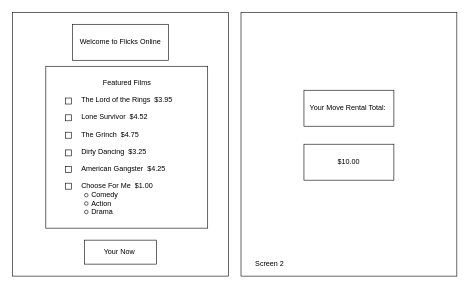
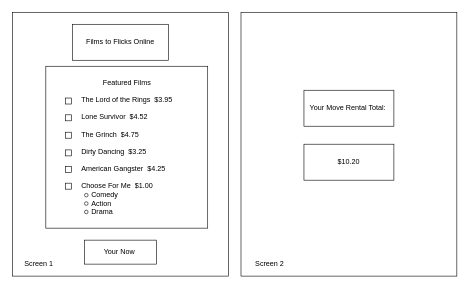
  <mxCell id="0" />
  <mxCell id="1" parent="0" />
  <mxCell id="2" value="" style="rounded=0;whiteSpace=wrap;html=1;" vertex="1" parent="1"><mxGeometry x="401" y="20" width="360" height="440" as="geometry" /></mxCell>
  <mxCell id="3" value="" style="rounded=0;whiteSpace=wrap;html=1;" vertex="1" parent="1"><mxGeometry x="20" y="20" width="360" height="440" as="geometry" /></mxCell>
- <mxCell id="4" value="Welcome to Flicks Online" style="rounded=0;whiteSpace=wrap;html=1;" vertex="1" parent="1"><mxGeometry x="120" y="40" width="160" height="60" as="geometry" /></mxCell>
+ <mxCell id="4" value="Films to Flicks Online" style="rounded=0;whiteSpace=wrap;html=1;" vertex="1" parent="1"><mxGeometry x="120" y="40" width="160" height="60" as="geometry" /></mxCell>
  <mxCell id="5" value="&lt;br&gt;Featured Films&lt;br&gt;&lt;br&gt;&lt;div style=&quot;text-align: left&quot;&gt;&lt;span&gt;The Lord of the Rings&amp;nbsp; $3.95&lt;/span&gt;&lt;/div&gt;&lt;div style=&quot;text-align: left&quot;&gt;&lt;span&gt;&lt;br&gt;&lt;/span&gt;&lt;/div&gt;&lt;div style=&quot;text-align: left&quot;&gt;&lt;span&gt;Lone Survivor&amp;nbsp; $4.52&lt;/span&gt;&lt;/div&gt;&lt;div style=&quot;text-align: left&quot;&gt;&lt;span&gt;&lt;br&gt;&lt;/span&gt;&lt;/div&gt;&lt;div style=&quot;text-align: left&quot;&gt;&lt;span&gt;The Grinch&amp;nbsp; $4.75&lt;/span&gt;&lt;/div&gt;&lt;div style=&quot;text-align: left&quot;&gt;&lt;br&gt;&lt;/div&gt;&lt;div style=&quot;text-align: left&quot;&gt;&lt;span&gt;Dirty Dancing&amp;nbsp; $3.25&lt;/span&gt;&lt;/div&gt;&lt;div style=&quot;text-align: left&quot;&gt;&lt;br&gt;&lt;/div&gt;&lt;div style=&quot;text-align: left&quot;&gt;&lt;span&gt;American Gangster&amp;nbsp; $4.25&lt;/span&gt;&lt;/div&gt;&lt;div style=&quot;text-align: left&quot;&gt;&lt;br&gt;&lt;/div&gt;&lt;div style=&quot;text-align: left&quot;&gt;&lt;span&gt;Choose For Me&amp;nbsp; $1.00&lt;/span&gt;&lt;/div&gt;&lt;div style=&quot;text-align: left&quot;&gt;&lt;span&gt;&amp;nbsp; &amp;nbsp; &amp;nbsp;Comedy&lt;/span&gt;&lt;/div&gt;&lt;div style=&quot;text-align: left&quot;&gt;&lt;span&gt;&amp;nbsp; &amp;nbsp; &amp;nbsp;Action&lt;/span&gt;&lt;/div&gt;&lt;div style=&quot;text-align: left&quot;&gt;&lt;span&gt;&amp;nbsp; &amp;nbsp; &amp;nbsp;Drama&lt;/span&gt;&lt;/div&gt;&lt;div style=&quot;text-align: left&quot;&gt;&lt;span&gt;&lt;br&gt;&lt;/span&gt;&lt;/div&gt;" style="whiteSpace=wrap;html=1;aspect=fixed;" vertex="1" parent="1"><mxGeometry x="75.5" y="110" width="270" height="270" as="geometry" /></mxCell>
  <mxCell id="6" value="" style="rounded=0;whiteSpace=wrap;html=1;" vertex="1" parent="1"><mxGeometry x="108" y="191" width="10" height="10" as="geometry" /></mxCell>
  <mxCell id="7" value="" style="rounded=0;whiteSpace=wrap;html=1;" vertex="1" parent="1"><mxGeometry x="108" y="220" width="10" height="10" as="geometry" /></mxCell>
  <mxCell id="8" value="" style="rounded=0;whiteSpace=wrap;html=1;" vertex="1" parent="1"><mxGeometry x="108" y="249.5" width="10" height="10" as="geometry" /></mxCell>
  <mxCell id="9" value="" style="rounded=0;whiteSpace=wrap;html=1;" vertex="1" parent="1"><mxGeometry x="108" y="277" width="10" height="10" as="geometry" /></mxCell>
  <mxCell id="10" value="" style="rounded=0;whiteSpace=wrap;html=1;" vertex="1" parent="1"><mxGeometry x="108" y="305" width="10" height="10" as="geometry" /></mxCell>
  <mxCell id="11" value="" style="rounded=0;whiteSpace=wrap;html=1;" vertex="1" parent="1"><mxGeometry x="108" y="163" width="10" height="10" as="geometry" /></mxCell>
  <mxCell id="12" value="" style="ellipse;whiteSpace=wrap;html=1;aspect=fixed;" vertex="1" parent="1"><mxGeometry x="140" y="322" width="6" height="6" as="geometry" /></mxCell>
  <mxCell id="13" value="Your Move Rental Total:&amp;nbsp;" style="rounded=0;whiteSpace=wrap;html=1;" vertex="1" parent="1"><mxGeometry x="506" y="150" width="150" height="60" as="geometry" /></mxCell>
- <mxCell id="14" value="$10.00" style="rounded=0;whiteSpace=wrap;html=1;" vertex="1" parent="1"><mxGeometry x="506" y="240" width="150" height="60" as="geometry" /></mxCell>
+ <mxCell id="14" value="$10.20" style="rounded=0;whiteSpace=wrap;html=1;" vertex="1" parent="1"><mxGeometry x="506" y="240" width="150" height="60" as="geometry" /></mxCell>
  <mxCell id="15" value="Your Now&amp;nbsp;" style="rounded=0;whiteSpace=wrap;html=1;" vertex="1" parent="1"><mxGeometry x="140" y="400" width="120" height="40" as="geometry" /></mxCell>
  <mxCell id="16" value="" style="ellipse;whiteSpace=wrap;html=1;aspect=fixed;" vertex="1" parent="1"><mxGeometry x="140" y="336" width="6" height="6" as="geometry" /></mxCell>
  <mxCell id="17" value="" style="ellipse;whiteSpace=wrap;html=1;aspect=fixed;" vertex="1" parent="1"><mxGeometry x="140" y="350" width="6" height="6" as="geometry" /></mxCell>
+ <mxCell id="18" value="Screen 1" style="text;html=1;strokeColor=none;fillColor=none;align=center;verticalAlign=middle;whiteSpace=wrap;rounded=0;" vertex="1" parent="1"><mxGeometry x="35.5" y="430" width="55.5" height="20" as="geometry" /></mxCell>
  <mxCell id="19" value="Screen 2" style="text;html=1;strokeColor=none;fillColor=none;align=center;verticalAlign=middle;whiteSpace=wrap;rounded=0;" vertex="1" parent="1"><mxGeometry x="421" y="430" width="55.5" height="20" as="geometry" /></mxCell>
